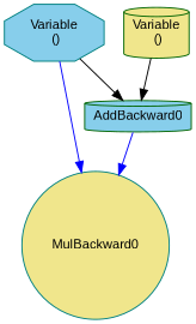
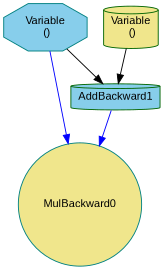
  digraph {
    fontname="Liberation Sans"
    node [align=left fillcolor=khaki fontsize=12 ranksep=0.1 shape=cylinder style=filled color=teal fontname="Liberation Sans"]
    edge [color=blue fontname="Liberation Sans"]
    n1 [height=0.2 label=MulBackward0 shape=circle]
    n2 [fillcolor=skyblue height=0.2 label="Variable\n ()" shape=octagon]
-   n3 [fillcolor=skyblue height=0.2 label=AddBackward0 color=darkgreen]
+   n3 [fillcolor=skyblue height=0.2 label=AddBackward1 color=darkgreen]
    n4 [height=0.2 label="Variable\n ()" color=darkgreen]
    n2 -> n1
    n2 -> n3 [color=black]
    n3 -> n1
    n4 -> n3 [color=black]
  }
